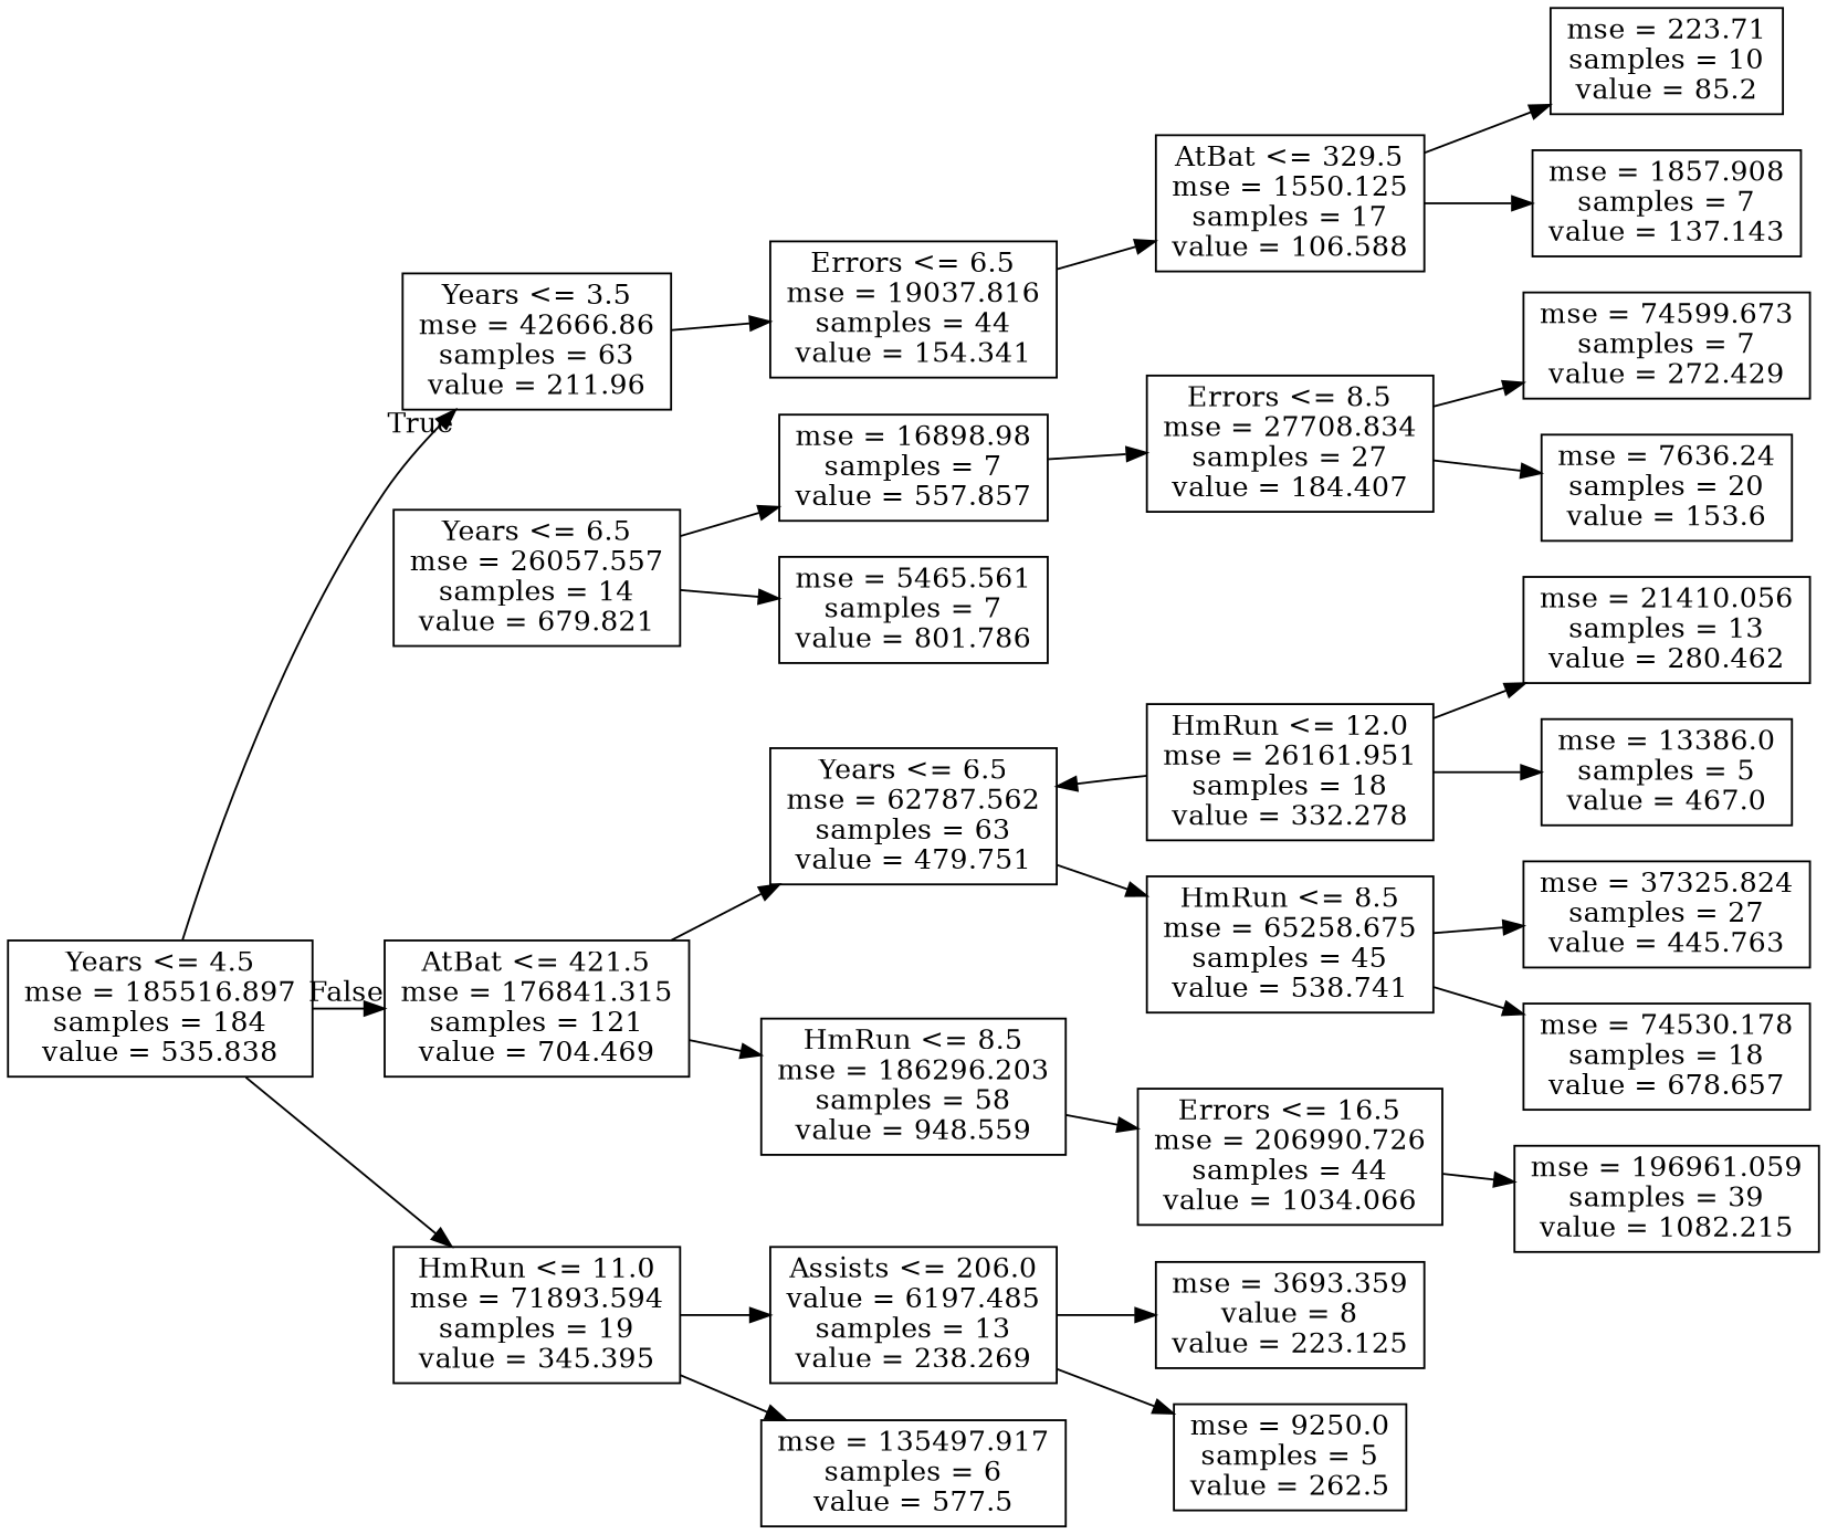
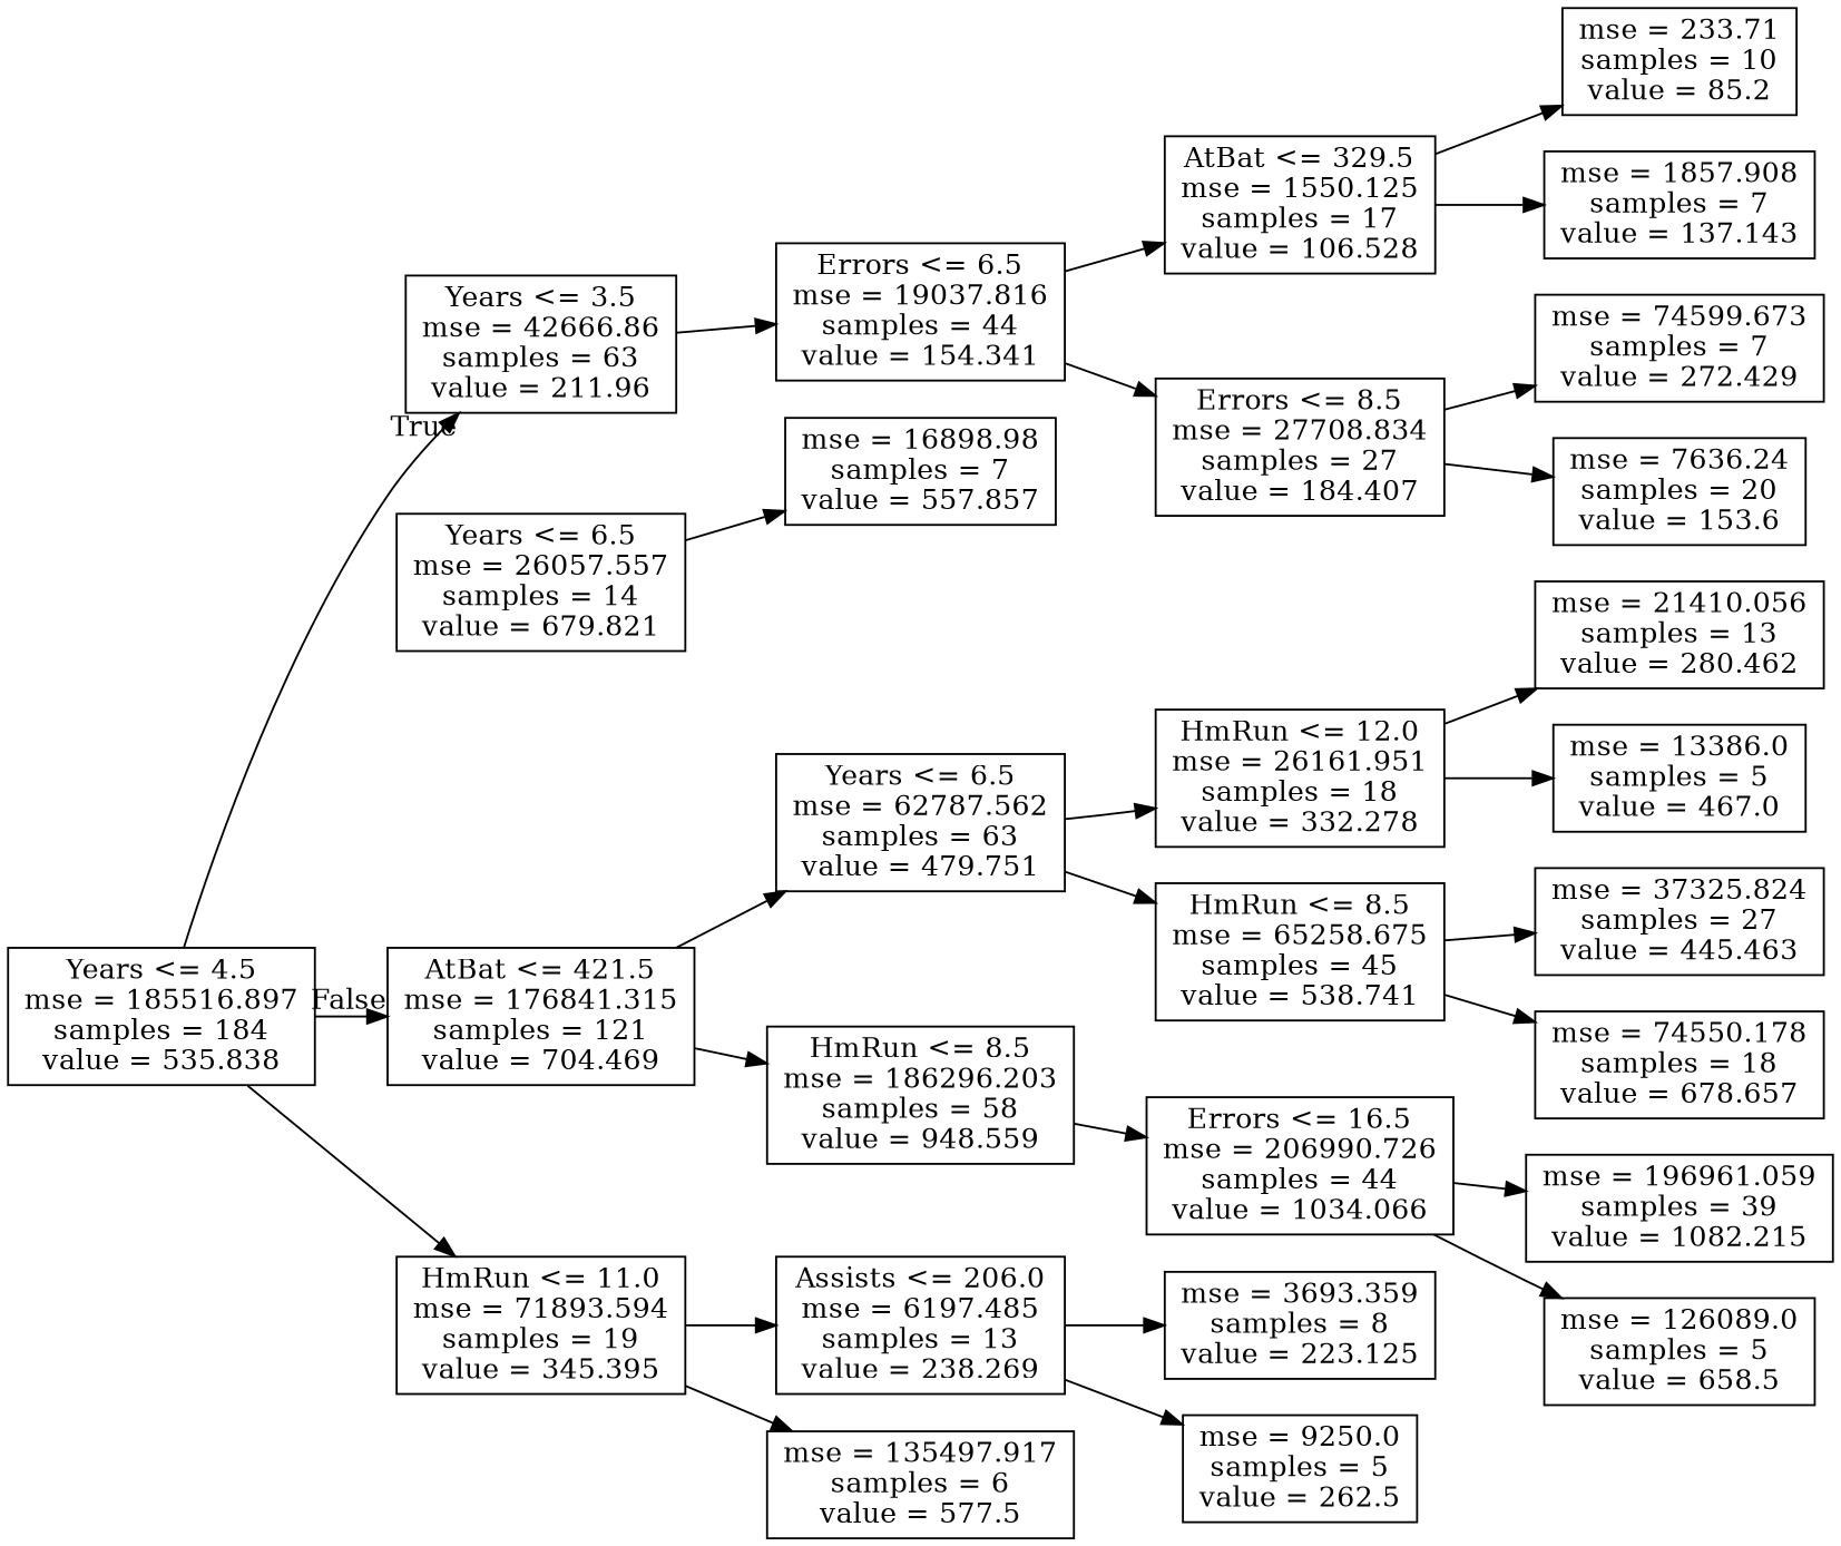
  digraph {
    rankdir=LR
    node [shape=box]
    n1 [label="Years <= 4.5\nmse = 185516.897\nsamples = 184\nvalue = 535.838"]
    n2 [label="Years <= 3.5\nmse = 42666.86\nsamples = 63\nvalue = 211.96"]
    n3 [label="AtBat <= 421.5\nmse = 176841.315\nsamples = 121\nvalue = 704.469"]
    n4 [label="HmRun <= 11.0\nmse = 71893.594\nsamples = 19\nvalue = 345.395"]
    n5 [label="Errors <= 6.5\nmse = 19037.816\nsamples = 44\nvalue = 154.341"]
    n6 [label="Years <= 6.5\nmse = 62787.562\nsamples = 63\nvalue = 479.751"]
    n7 [label="HmRun <= 8.5\nmse = 186296.203\nsamples = 58\nvalue = 948.559"]
-   n8 [label="AtBat <= 329.5\nmse = 1550.125\nsamples = 17\nvalue = 106.588"]
+   n8 [label="AtBat <= 329.5\nmse = 1550.125\nsamples = 17\nvalue = 106.528"]
    n9 [label="Errors <= 8.5\nmse = 27708.834\nsamples = 27\nvalue = 184.407"]
-   n10 [label="Assists <= 206.0\nvalue = 6197.485\nsamples = 13\nvalue = 238.269"]
+   n10 [label="Assists <= 206.0\nmse = 6197.485\nsamples = 13\nvalue = 238.269"]
    n11 [label="mse = 135497.917\nsamples = 6\nvalue = 577.5"]
-   n12 [label="mse = 223.71\nsamples = 10\nvalue = 85.2"]
+   n12 [label="mse = 233.71\nsamples = 10\nvalue = 85.2"]
    n13 [label="mse = 1857.908\nsamples = 7\nvalue = 137.143"]
    n14 [label="mse = 74599.673\nsamples = 7\nvalue = 272.429"]
    n15 [label="mse = 7636.24\nsamples = 20\nvalue = 153.6"]
-   n16 [label="mse = 3693.359\nvalue = 8\nvalue = 223.125"]
+   n16 [label="mse = 3693.359\nsamples = 8\nvalue = 223.125"]
    n17 [label="mse = 9250.0\nsamples = 5\nvalue = 262.5"]
    n18 [label="HmRun <= 12.0\nmse = 26161.951\nsamples = 18\nvalue = 332.278"]
    n19 [label="HmRun <= 8.5\nmse = 65258.675\nsamples = 45\nvalue = 538.741"]
    n20 [label="Errors <= 16.5\nmse = 206990.726\nsamples = 44\nvalue = 1034.066"]
    n21 [label="mse = 21410.056\nsamples = 13\nvalue = 280.462"]
    n22 [label="mse = 13386.0\nsamples = 5\nvalue = 467.0"]
-   n23 [label="mse = 37325.824\nsamples = 27\nvalue = 445.763"]
-   n24 [label="mse = 74530.178\nsamples = 18\nvalue = 678.657"]
+   n23 [label="mse = 37325.824\nsamples = 27\nvalue = 445.463"]
+   n24 [label="mse = 74550.178\nsamples = 18\nvalue = 678.657"]
    n25 [label="Years <= 6.5\nmse = 26057.557\nsamples = 14\nvalue = 679.821"]
    n26 [label="mse = 16898.98\nsamples = 7\nvalue = 557.857"]
-   n27 [label="mse = 5465.561\nsamples = 7\nvalue = 801.786"]
    n28 [label="mse = 196961.059\nsamples = 39\nvalue = 1082.215"]
+   n29 [label="mse = 126089.0\nsamples = 5\nvalue = 658.5"]
    n1 -> n2 [headlabel=True labelangle=45 labeldistance=2.5]
    n1 -> n3 [headlabel=False labelangle=-45 labeldistance=2.5]
    n1 -> n4
    n2 -> n5
    n3 -> n6
    n3 -> n7
    n4 -> n10
    n4 -> n11
    n5 -> n8
-   n26 -> n9
-   n18 -> n6
+   n5 -> n9
+   n6 -> n18
    n6 -> n19
    n7 -> n20
    n8 -> n12
    n8 -> n13
    n9 -> n14
    n9 -> n15
    n10 -> n16
    n10 -> n17
    n18 -> n21
    n18 -> n22
    n19 -> n23
    n19 -> n24
    n20 -> n28
+   n20 -> n29
    n25 -> n26
-   n25 -> n27
  }
